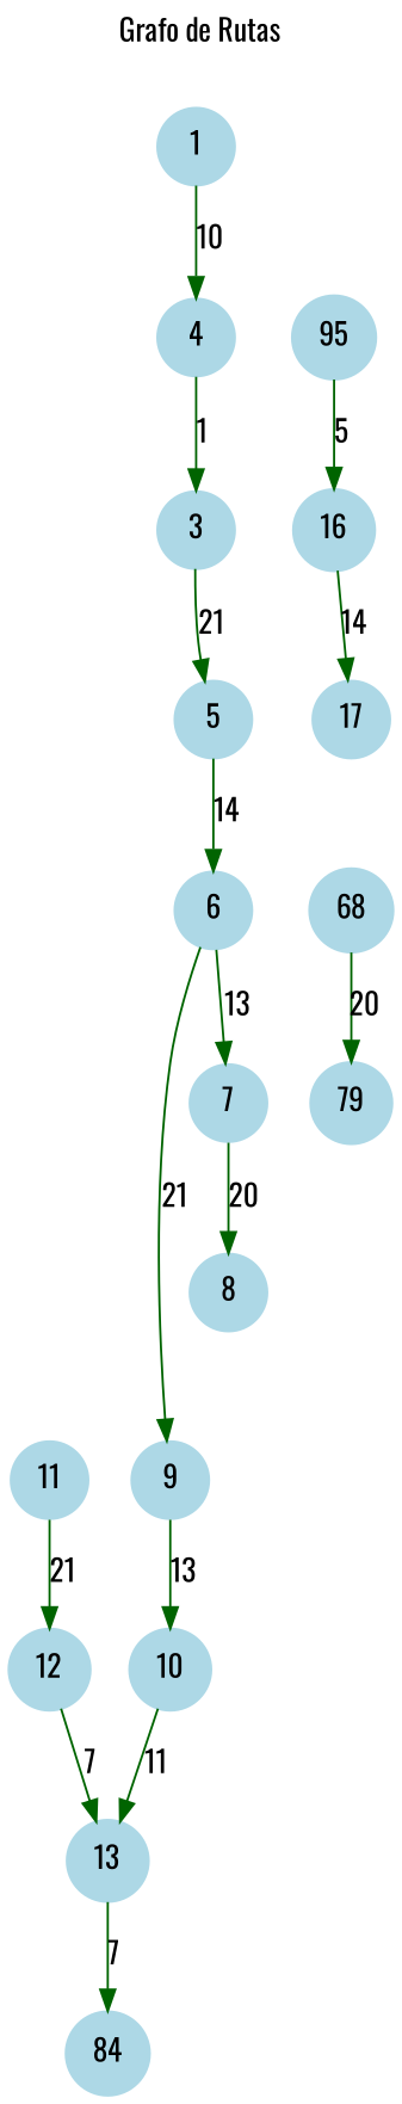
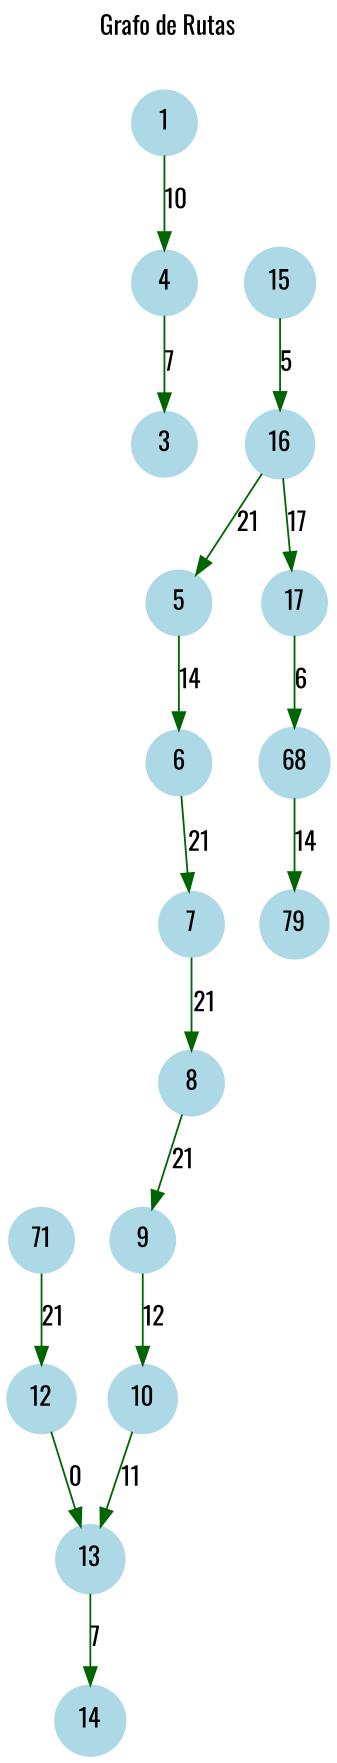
  digraph {
    fontname=Oswald
    label="Grafo de Rutas\n"
    labelloc=t
    rankdir=TB
    node [color=lightblue fontname=Oswald shape=circle style=filled]
    edge [color=darkgreen fontname=Oswald]
    n1 [label=68]
    n2 [label=79]
    17
    16
-   15 [label=95]
+   15
    13
-   14 [label=84]
+   14
    12
-   11
+   11 [label=71]
    9
    10
    8
    7
    6
    4
    3
    5
    1
-   n1 -> n2 [label=20]
-   16 -> 17 [label=14]
+   n1 -> n2 [label=14]
+   17 -> n1 [label=6]
+   16 -> 17 [label=17]
    15 -> 16 [label=5]
    13 -> 14 [label=7]
-   12 -> 13 [label=7]
+   12 -> 13 [label=0]
    11 -> 12 [label=21]
-   9 -> 10 [label=13]
+   9 -> 10 [label=12]
    10 -> 13 [label=11]
-   6 -> 9 [label=21]
-   7 -> 8 [label=20]
-   6 -> 7 [label=13]
-   4 -> 3 [label=1]
-   3 -> 5 [label=21]
+   8 -> 9 [label=21]
+   7 -> 8 [label=21]
+   6 -> 7 [label=21]
+   4 -> 3 [label=7]
+   16 -> 5 [label=21]
    5 -> 6 [label=14]
    1 -> 4 [label=10]
  }
